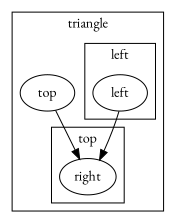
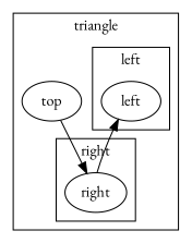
  digraph {
    fontname="EB Garamond"
    nodesep=0.25
    ranksep=0.25
    node [fontname="EB Garamond"]
    edge [fontname="EB Garamond"]
    n1 [label=left]
    n2 [label=right]
    n3 [label=top]
    subgraph cluster_1 {
      label=triangle
      n3
      subgraph cluster_2 {
        label=left
        n1
      }
      subgraph cluster_3 {
-       label=top
+       label=right
        n2
      }
    }
-   n1 -> n2
+   n2 -> n1
    n3 -> n2
  }
